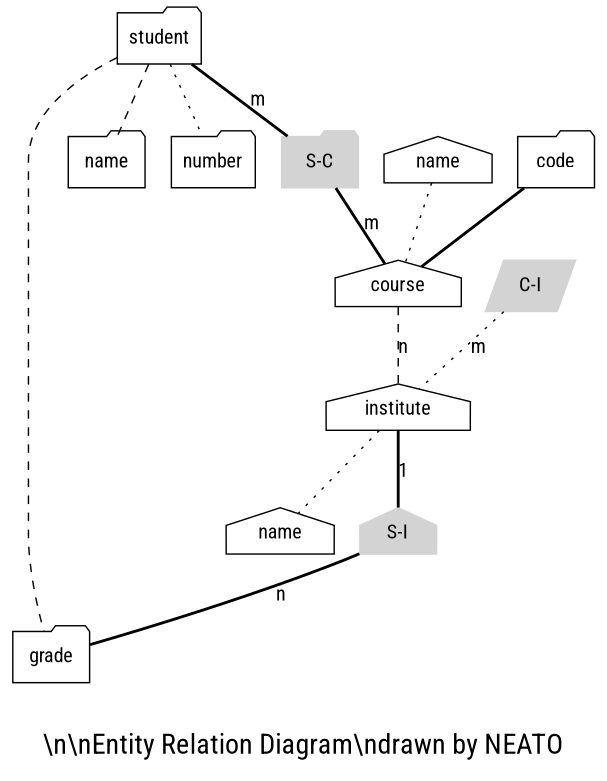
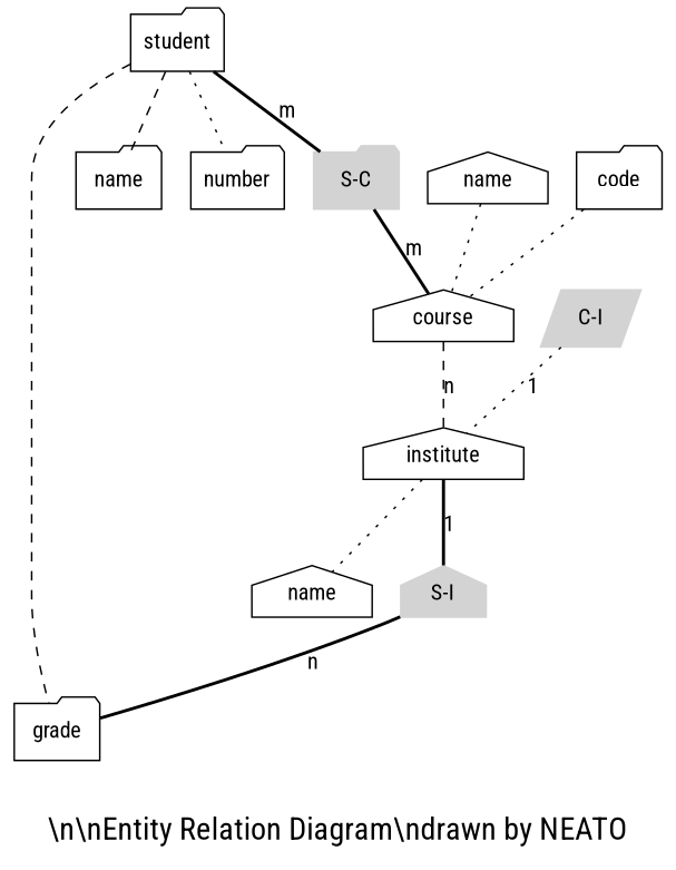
  graph {
    fontname="Roboto Condensed"
    fontsize=20
    label="\\n\\nEntity Relation Diagram\\ndrawn by NEATO"
    node [fontname="Roboto Condensed" shape=folder]
    edge [fontname="Roboto Condensed" style=dotted]
    course [shape=house]
    institute [shape=house]
    "C-I" [color=lightgrey shape=parallelogram style=filled]
    n4 [label=name shape=house]
    "S-I" [color=lightgrey shape=house style=filled]
    grade
    n7 [label=name]
    student
    number
    "S-C" [color=lightgrey style=filled]
    n11 [label=name shape=house]
    code
    course -- institute [label=n style=dashed]
    institute -- n4
    institute -- "S-I" [label=1 style=bold]
-   "C-I" -- institute [label=m]
+   "C-I" -- institute [label=1]
    "S-I" -- grade [label=n style=bold]
    student -- grade [style=dashed]
    student -- n7 [style=dashed]
    student -- number
    student -- "S-C" [label=m style=bold]
    "S-C" -- course [label=m style=bold]
    n11 -- course
-   code -- course [style=bold]
+   code -- course
  }
